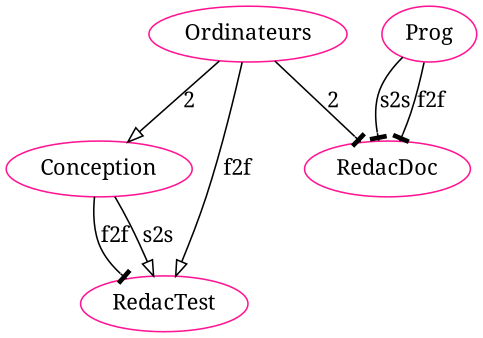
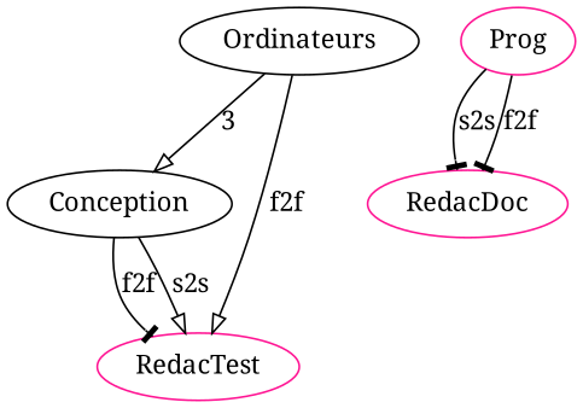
  digraph {
    fontname="Noto Serif"
    node [color=deeppink fontname="Noto Serif"]
    edge [arrowhead=tee fontname="Noto Serif"]
-   Conception
+   Conception [color=black]
    RedacTest
    Prog
    RedacDoc
-   Ordinateurs
+   Ordinateurs [color=black]
    Conception -> RedacTest [label=f2f]
    Conception -> RedacTest [arrowhead=onormal label=s2s]
    Prog -> RedacDoc [label=s2s]
    Prog -> RedacDoc [label=f2f]
-   Ordinateurs -> Conception [arrowhead=onormal label=2]
+   Ordinateurs -> Conception [arrowhead=onormal label=3]
    Ordinateurs -> RedacTest [arrowhead=onormal label=f2f]
-   Ordinateurs -> RedacDoc [label=2]
  }
